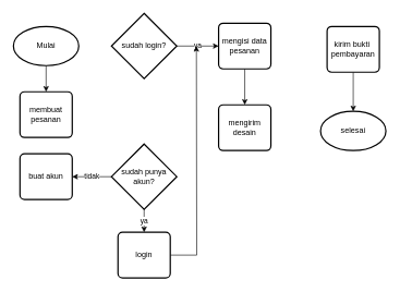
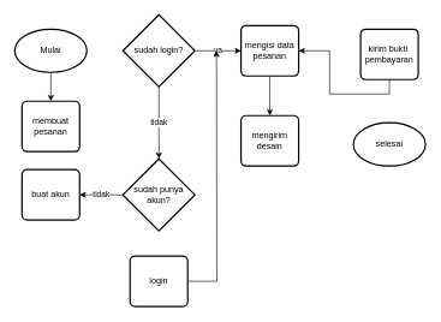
  <mxCell id="0" />
  <mxCell id="1" parent="0" />
  <mxCell id="2" style="edgeStyle=orthogonalEdgeStyle;rounded=0;orthogonalLoop=1;jettySize=auto;html=1;exitX=0.5;exitY=1;exitDx=0;exitDy=0;exitPerimeter=0;entryX=0.5;entryY=0;entryDx=0;entryDy=0;" parent="1" source="3" target="4" edge="1"><mxGeometry relative="1" as="geometry" /></mxCell>
  <mxCell id="3" value="Mulai" style="strokeWidth=2;html=1;shape=mxgraph.flowchart.start_1;whiteSpace=wrap;" parent="1" vertex="1"><mxGeometry x="20" y="40" width="100" height="60" as="geometry" /></mxCell>
  <mxCell id="4" value="membuat pesanan" style="rounded=1;whiteSpace=wrap;html=1;absoluteArcSize=1;arcSize=14;strokeWidth=2;" parent="1" vertex="1"><mxGeometry x="30" y="140" width="80" height="70" as="geometry" /></mxCell>
+ <mxCell id="5" value="tidak" style="edgeStyle=orthogonalEdgeStyle;rounded=0;orthogonalLoop=1;jettySize=auto;html=1;exitX=0.5;exitY=1;exitDx=0;exitDy=0;exitPerimeter=0;entryX=0.5;entryY=0;entryDx=0;entryDy=0;entryPerimeter=0;" parent="1" source="7" target="10" edge="1"><mxGeometry relative="1" as="geometry" /></mxCell>
  <mxCell id="6" value="ya" style="edgeStyle=orthogonalEdgeStyle;rounded=0;orthogonalLoop=1;jettySize=auto;html=1;exitX=1;exitY=0.5;exitDx=0;exitDy=0;exitPerimeter=0;entryX=0;entryY=0.5;entryDx=0;entryDy=0;" parent="1" source="7" target="15" edge="1"><mxGeometry relative="1" as="geometry" /></mxCell>
  <mxCell id="7" value="sudah login?" style="strokeWidth=2;html=1;shape=mxgraph.flowchart.decision;whiteSpace=wrap;" parent="1" vertex="1"><mxGeometry x="170" y="20" width="100" height="100" as="geometry" /></mxCell>
  <mxCell id="8" value="tidak" style="edgeStyle=orthogonalEdgeStyle;rounded=0;orthogonalLoop=1;jettySize=auto;html=1;exitX=0;exitY=0.5;exitDx=0;exitDy=0;exitPerimeter=0;" parent="1" source="10" target="11" edge="1"><mxGeometry relative="1" as="geometry" /></mxCell>
- <mxCell id="9" value="ya" style="edgeStyle=orthogonalEdgeStyle;rounded=0;orthogonalLoop=1;jettySize=auto;html=1;exitX=0.5;exitY=1;exitDx=0;exitDy=0;exitPerimeter=0;entryX=0.5;entryY=0;entryDx=0;entryDy=0;" parent="1" source="10" target="13" edge="1"><mxGeometry relative="1" as="geometry" /></mxCell>
  <mxCell id="10" value="sudah punya akun?" style="strokeWidth=2;html=1;shape=mxgraph.flowchart.decision;whiteSpace=wrap;" parent="1" vertex="1"><mxGeometry x="170" y="220" width="100" height="100" as="geometry" /></mxCell>
  <mxCell id="11" value="buat akun" style="rounded=1;whiteSpace=wrap;html=1;absoluteArcSize=1;arcSize=14;strokeWidth=2;" parent="1" vertex="1"><mxGeometry x="30" y="235" width="80" height="70" as="geometry" /></mxCell>
  <mxCell id="12" style="edgeStyle=orthogonalEdgeStyle;rounded=0;orthogonalLoop=1;jettySize=auto;html=1;exitX=1;exitY=0.5;exitDx=0;exitDy=0;" parent="1" source="13" edge="1"><mxGeometry relative="1" as="geometry"><mxPoint x="300" y="70" as="targetPoint" /></mxGeometry></mxCell>
  <mxCell id="13" value="login" style="rounded=1;whiteSpace=wrap;html=1;absoluteArcSize=1;arcSize=14;strokeWidth=2;" parent="1" vertex="1"><mxGeometry x="180" y="355" width="80" height="70" as="geometry" /></mxCell>
  <mxCell id="14" style="edgeStyle=orthogonalEdgeStyle;rounded=0;orthogonalLoop=1;jettySize=auto;html=1;exitX=0.5;exitY=1;exitDx=0;exitDy=0;entryX=0.5;entryY=0;entryDx=0;entryDy=0;" parent="1" source="15" target="16" edge="1"><mxGeometry relative="1" as="geometry" /></mxCell>
  <mxCell id="15" value="mengisi data pesanan" style="rounded=1;whiteSpace=wrap;html=1;absoluteArcSize=1;arcSize=14;strokeWidth=2;" parent="1" vertex="1"><mxGeometry x="334" y="35" width="80" height="70" as="geometry" /></mxCell>
  <mxCell id="16" value="mengirim desain" style="rounded=1;whiteSpace=wrap;html=1;absoluteArcSize=1;arcSize=14;strokeWidth=2;" parent="1" vertex="1"><mxGeometry x="334" y="160" width="80" height="70" as="geometry" /></mxCell>
- <mxCell id="17" style="edgeStyle=orthogonalEdgeStyle;rounded=0;orthogonalLoop=1;jettySize=auto;html=1;exitX=0.5;exitY=1;exitDx=0;exitDy=0;entryX=0.5;entryY=0;entryDx=0;entryDy=0;entryPerimeter=0;" parent="1" source="18" target="19" edge="1"><mxGeometry relative="1" as="geometry" /></mxCell>
+ <mxCell id="17" style="edgeStyle=orthogonalEdgeStyle;rounded=0;orthogonalLoop=1;jettySize=auto;html=1;exitX=0.5;exitY=1;exitDx=0;exitDy=0;" parent="1" source="18" target="15" edge="1"><mxGeometry relative="1" as="geometry" /></mxCell>
  <mxCell id="18" value="kirim bukti&amp;nbsp; pembayaran" style="rounded=1;whiteSpace=wrap;html=1;absoluteArcSize=1;arcSize=14;strokeWidth=2;" parent="1" vertex="1"><mxGeometry x="500" y="40" width="80" height="70" as="geometry" /></mxCell>
  <mxCell id="19" value="selesai" style="strokeWidth=2;html=1;shape=mxgraph.flowchart.start_1;whiteSpace=wrap;" parent="1" vertex="1"><mxGeometry x="490" y="170" width="100" height="60" as="geometry" /></mxCell>
